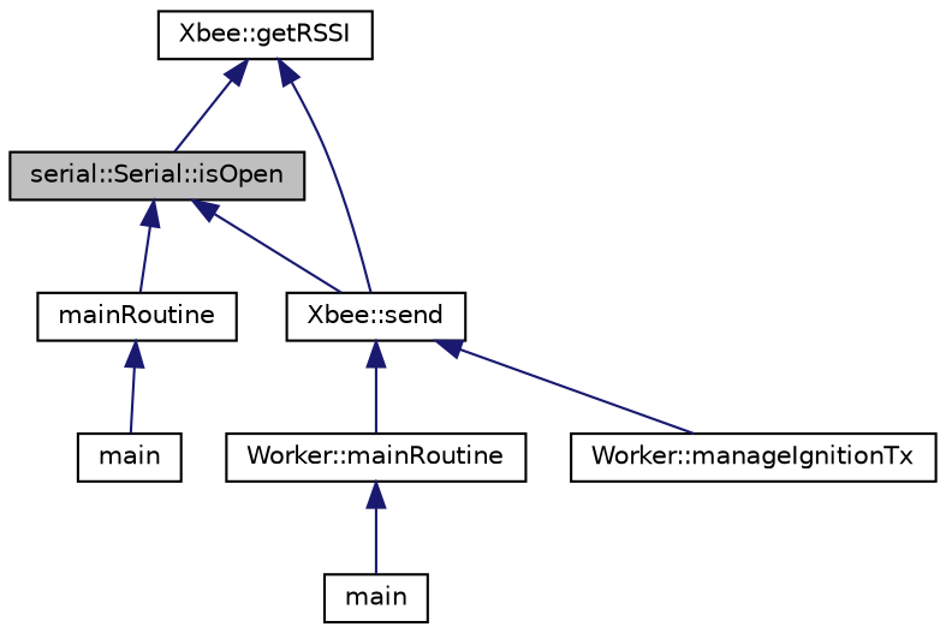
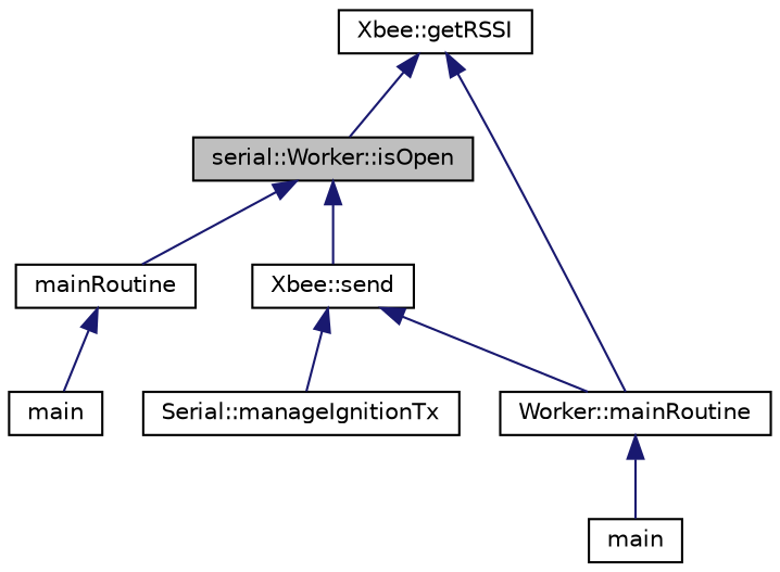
  digraph {
    rankdir=TB
    node [color=black fillcolor=white fontname=Helvetica fontsize=10 shape=record style=filled]
    edge [color=midnightblue dir=back fontname=Helvetica fontsize=10 labelfontname=Helvetica labelfontsize=10 style=solid]
-   n1 [fillcolor=grey75 fontcolor=black height=0.2 label="serial::Serial::isOpen" width=0.4]
+   n1 [fillcolor=grey75 fontcolor=black height=0.2 label="serial::Worker::isOpen" width=0.4]
    n2 [height=0.2 label=mainRoutine width=0.4]
    n3 [height=0.2 label="Xbee::send" width=0.4]
    n4 [height=0.2 label="Xbee::getRSSI" width=0.4]
    n5 [height=0.2 label="Worker::mainRoutine" width=0.4]
    n6 [height=0.2 label=main width=0.4]
-   n7 [height=0.2 label="Worker::manageIgnitionTx" width=0.4]
+   n7 [height=0.2 label="Serial::manageIgnitionTx" width=0.4]
    n8 [height=0.2 label=main width=0.4]
    n1 -> n2
    n1 -> n3
    n2 -> n6
    n3 -> n5
    n3 -> n7
    n4 -> n1
-   n4 -> n3
+   n4 -> n5
    n5 -> n8
  }
